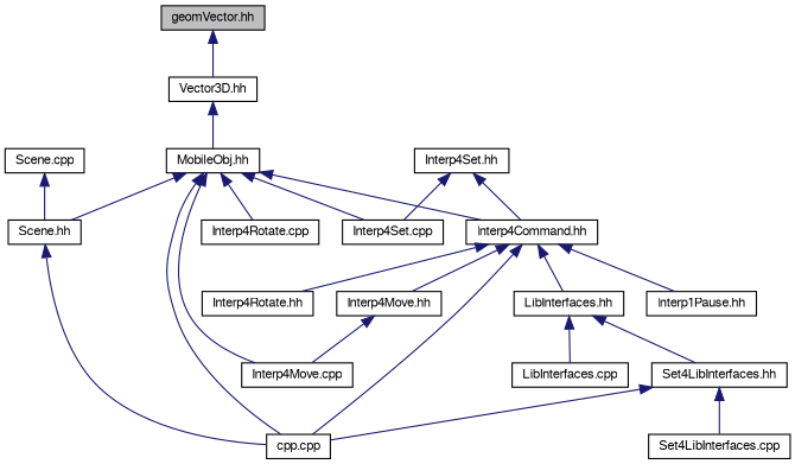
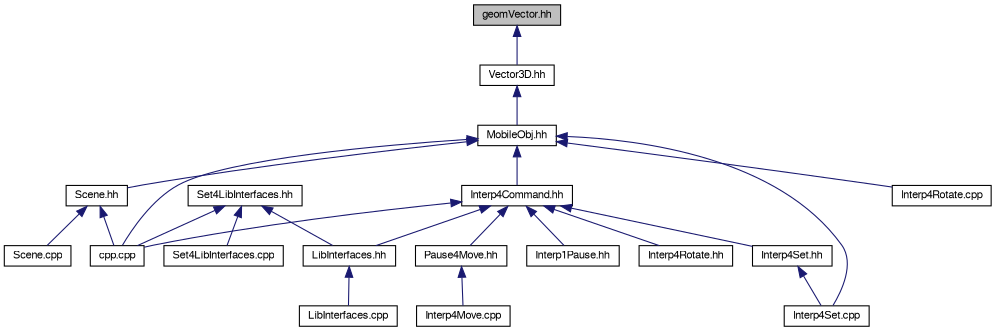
  digraph {
    node [color=black fillcolor=white fontname=FreeSans fontsize=10 shape=record style=filled]
    edge [color=midnightblue dir=back fontname=FreeSans fontsize=10 labelfontname=FreeSans labelfontsize=10 style=solid]
    n1 [fillcolor=grey75 fontcolor=black height=0.2 label="geomVector.hh" width=0.4]
    n2 [height=0.2 label="Vector3D.hh" width=0.4]
    n3 [height=0.2 label="MobileObj.hh" width=0.4]
    n4 [height=0.2 label="Interp4Command.hh" width=0.4]
    n5 [height=0.2 label="cpp.cpp" width=0.4]
    n6 [height=0.2 label="Interp4Move.cpp" width=0.4]
    n7 [height=0.2 label="Interp4Rotate.cpp" width=0.4]
    n8 [height=0.2 label="Interp4Set.cpp" width=0.4]
    n9 [height=0.2 label="Scene.hh" width=0.4]
    n10 [height=0.2 label="LibInterfaces.hh" width=0.4]
-   n11 [height=0.2 label="Interp4Move.hh" width=0.4]
+   n11 [height=0.2 label="Pause4Move.hh" width=0.4]
    n12 [height=0.2 label="Interp1Pause.hh" width=0.4]
    n13 [height=0.2 label="Interp4Rotate.hh" width=0.4]
    n14 [height=0.2 label="Interp4Set.hh" width=0.4]
    n15 [height=0.2 label="Scene.cpp" width=0.4]
    n16 [height=0.2 label="Set4LibInterfaces.hh" width=0.4]
    n17 [height=0.2 label="LibInterfaces.cpp" width=0.4]
    n18 [height=0.2 label="Set4LibInterfaces.cpp" width=0.4]
    n1 -> n2
    n2 -> n3
    n3 -> n4
    n3 -> n5
-   n3 -> n6
    n3 -> n7
    n3 -> n8
    n3 -> n9
    n4 -> n5
    n4 -> n10
    n4 -> n11
    n4 -> n12
    n4 -> n13
-   n14 -> n4
+   n4 -> n14
    n9 -> n5
-   n15 -> n9
-   n10 -> n16
+   n9 -> n15
+   n16 -> n10
    n10 -> n17
    n11 -> n6
    n14 -> n8
    n16 -> n5
    n16 -> n18
  }
